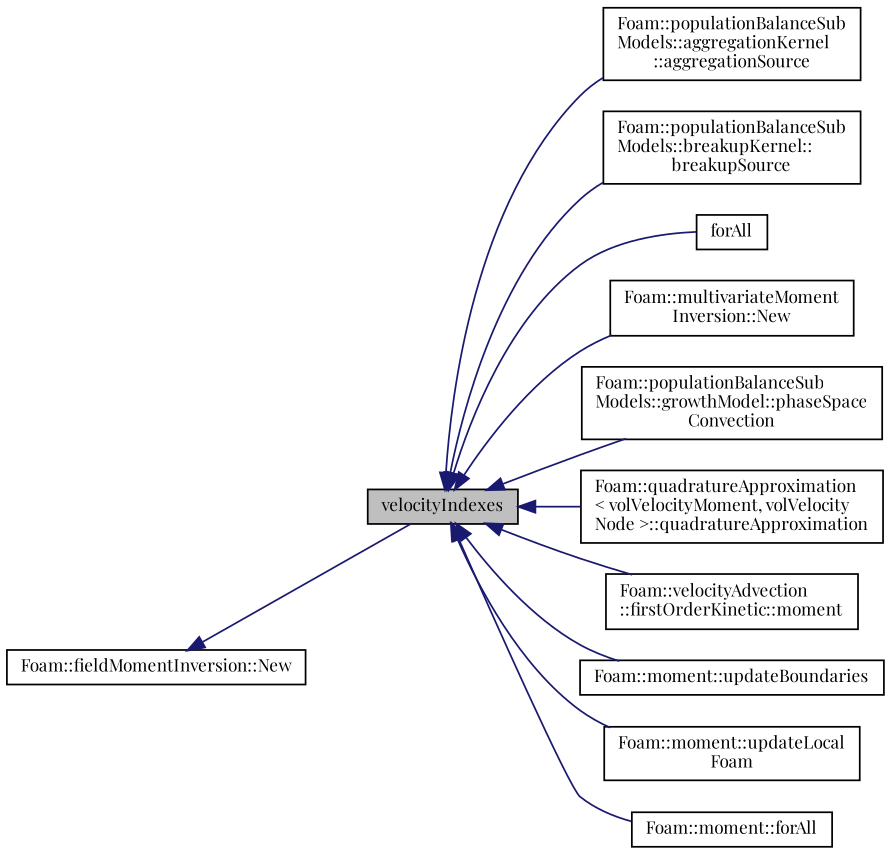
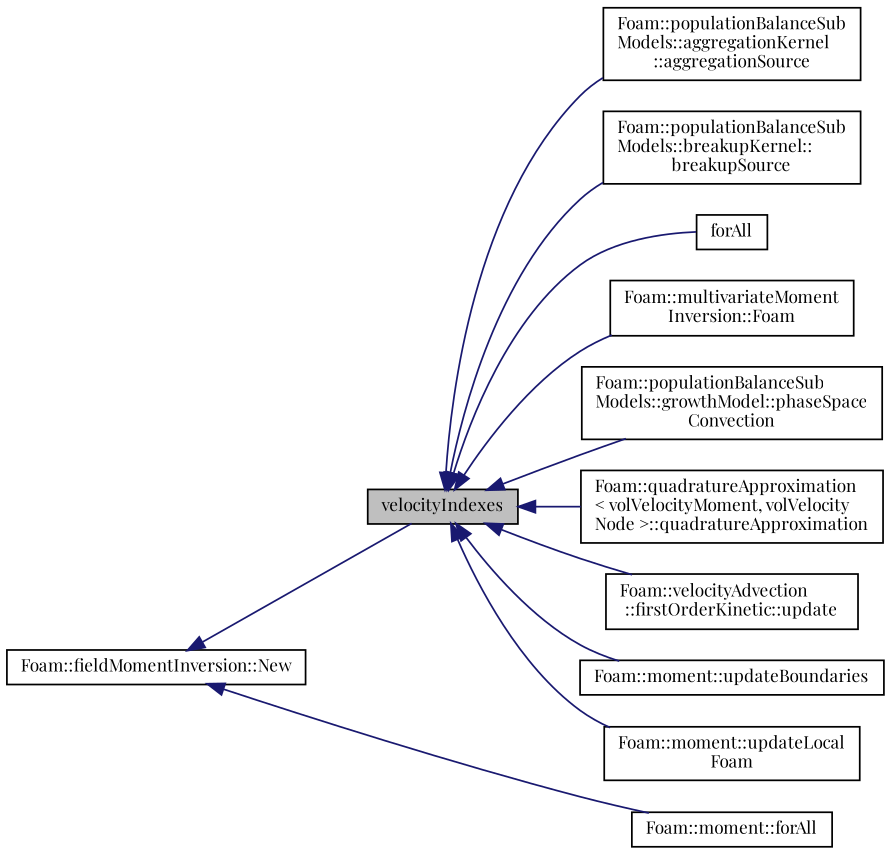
  digraph {
    fontname="Playfair Display"
    rankdir=LR
    node [color=black fontname="Playfair Display" fontsize=10 shape=record]
    edge [color=midnightblue dir=back fontname="Playfair Display" fontsize=10 labelfontname=Helvetica labelfontsize=10 style=solid]
    n1 [fillcolor=grey75 fontcolor=black height=0.2 label=velocityIndexes style=filled width=0.4]
    n2 [height=0.2 label="Foam::populationBalanceSub\lModels::aggregationKernel\l::aggregationSource" width=0.4]
    n3 [height=0.2 label="Foam::populationBalanceSub\lModels::breakupKernel::\lbreakupSource" width=0.4]
    n4 [height=0.2 label=forAll width=0.4]
-   n5 [height=0.2 label="Foam::multivariateMoment\lInversion::New" width=0.4]
+   n5 [height=0.2 label="Foam::multivariateMoment\lInversion::Foam" width=0.4]
    n6 [height=0.2 label="Foam::populationBalanceSub\lModels::growthModel::phaseSpace\lConvection" width=0.4]
    n7 [height=0.2 label="Foam::quadratureApproximation\l\< volVelocityMoment, volVelocity\lNode \>::quadratureApproximation" width=0.4]
-   n8 [height=0.2 label="Foam::velocityAdvection\l::firstOrderKinetic::moment" width=0.4]
+   n8 [height=0.2 label="Foam::velocityAdvection\l::firstOrderKinetic::update" width=0.4]
    n9 [height=0.2 label="Foam::moment::forAll" width=0.4]
    n10 [height=0.2 label="Foam::moment::updateBoundaries" width=0.4]
    n11 [height=0.2 label="Foam::moment::updateLocal\lFoam" width=0.4]
    n12 [height=0.2 label="Foam::fieldMomentInversion::New" width=0.4]
    n1 -> n2
    n1 -> n3
    n1 -> n4
    n1 -> n5
    n1 -> n6
    n1 -> n7
    n1 -> n8
-   n1 -> n9
+   n12 -> n9
    n1 -> n10
    n1 -> n11
    n12 -> n1
  }
